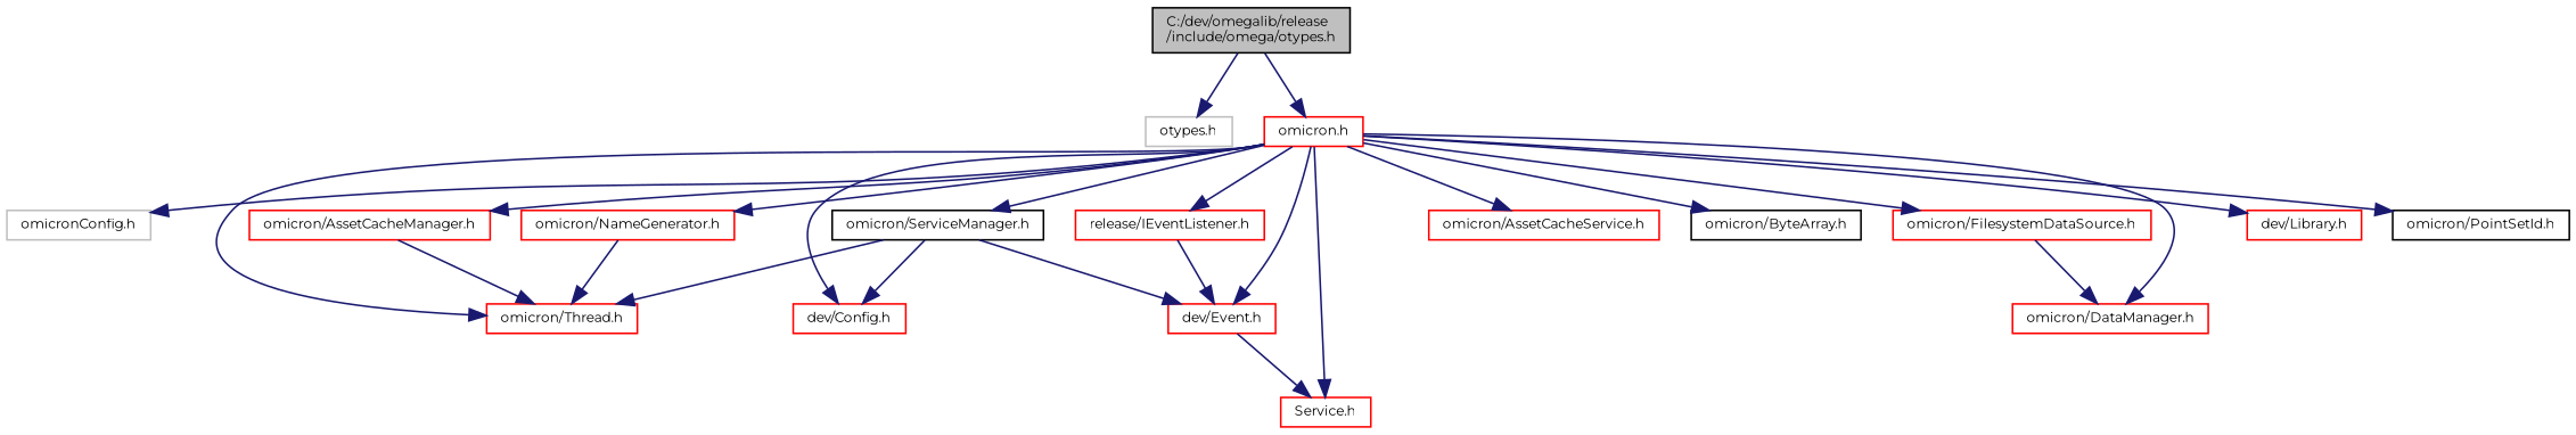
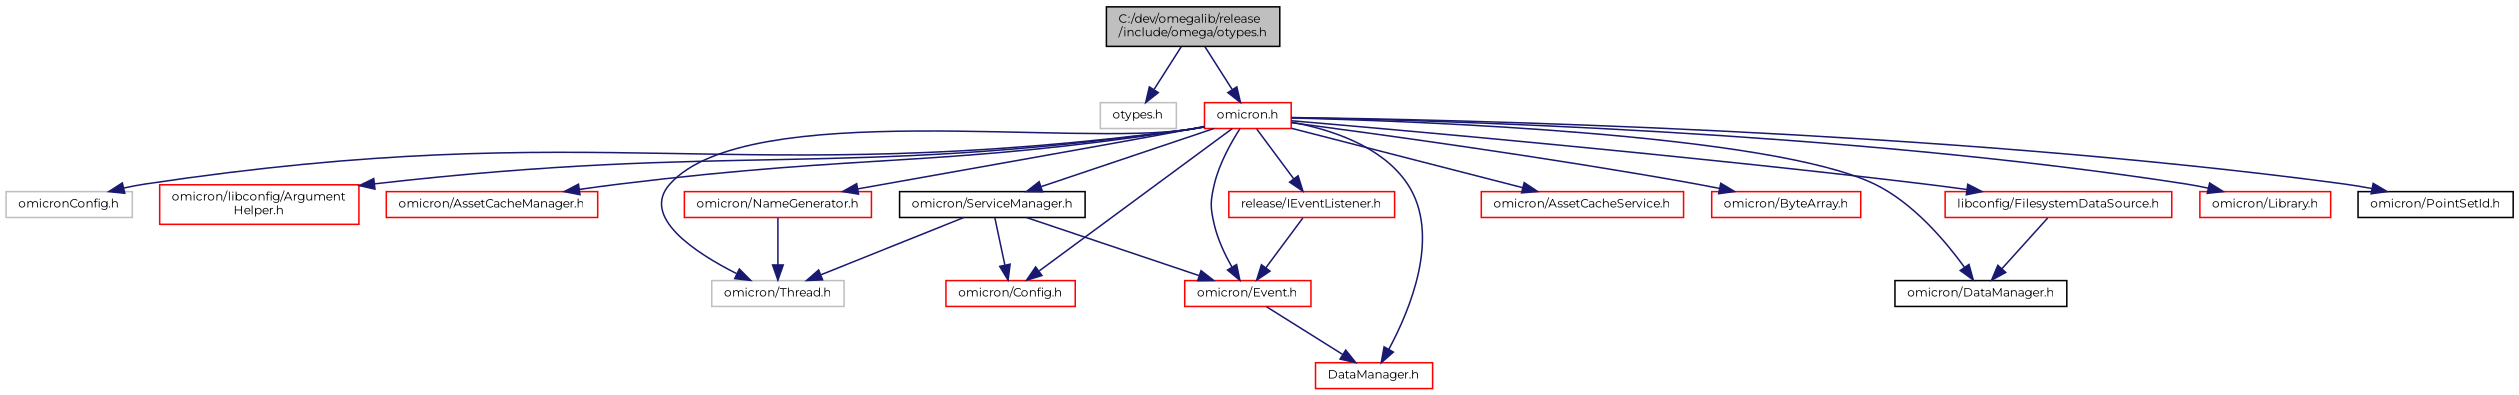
  digraph {
    fontname=Montserrat
    node [color=red fontname=Montserrat fontsize=8 shape=record]
    edge [color=midnightblue fontname=Montserrat fontsize=8 labelfontname="FreeSans.ttf" labelfontsize=8 style=solid]
    n1 [color=black fillcolor=grey75 fontcolor=black height=0.2 label="C:/dev/omegalib/release\l/include/omega/otypes.h" style=filled width=0.4]
    n2 [color=grey75 height=0.2 label="otypes.h" width=0.4]
    n3 [height=0.2 label="omicron.h" width=0.4]
    n4 [color=grey75 height=0.2 label="omicronConfig.h" width=0.4]
+   n5 [height=0.2 label="omicron/libconfig/Argument\lHelper.h" width=0.4]
    n6 [height=0.2 label="omicron/AssetCacheManager.h" width=0.4]
-   n7 [height=0.2 label="omicron/Thread.h" width=0.4]
+   n7 [color=grey75 height=0.2 label="omicron/Thread.h" width=0.4]
    n8 [height=0.2 label="omicron/AssetCacheService.h" width=0.4]
-   n9 [color=black height=0.2 label="omicron/ByteArray.h" width=0.4]
-   n10 [height=0.2 label="dev/Config.h" width=0.4]
-   n11 [height=0.2 label="omicron/DataManager.h" width=0.4]
-   n12 [height=0.2 label="dev/Event.h" width=0.4]
-   n13 [height=0.2 label="Service.h" width=0.4]
-   n14 [height=0.2 label="omicron/FilesystemDataSource.h" width=0.4]
+   n9 [height=0.2 label="omicron/ByteArray.h" width=0.4]
+   n10 [height=0.2 label="omicron/Config.h" width=0.4]
+   n11 [color=black height=0.2 label="omicron/DataManager.h" width=0.4]
+   n12 [height=0.2 label="omicron/Event.h" width=0.4]
+   n13 [height=0.2 label="DataManager.h" width=0.4]
+   n14 [height=0.2 label="libconfig/FilesystemDataSource.h" width=0.4]
    n15 [height=0.2 label="release/IEventListener.h" width=0.4]
-   n16 [height=0.2 label="dev/Library.h" width=0.4]
+   n16 [height=0.2 label="omicron/Library.h" width=0.4]
    n17 [height=0.2 label="omicron/NameGenerator.h" width=0.4]
    n18 [color=black height=0.2 label="omicron/PointSetId.h" width=0.4]
    n19 [color=black height=0.2 label="omicron/ServiceManager.h" width=0.4]
    n1 -> n2
    n1 -> n3
    n3 -> n4
+   n3 -> n5
    n3 -> n6
    n3 -> n7
    n3 -> n8
    n3 -> n9
    n3 -> n10
    n3 -> n11
    n3 -> n12
    n3 -> n13
    n3 -> n14
    n3 -> n15
    n3 -> n16
    n3 -> n17
    n3 -> n18
    n3 -> n19
-   n6 -> n7
    n12 -> n13
    n14 -> n11
    n15 -> n12
    n17 -> n7
    n19 -> n7
    n19 -> n10
    n19 -> n12
  }
